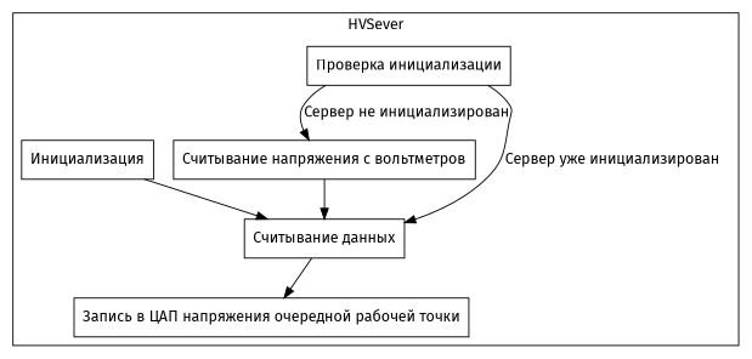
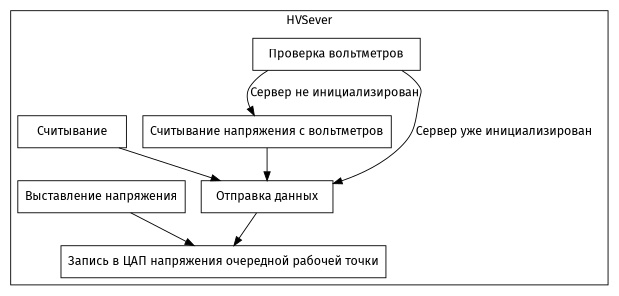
  digraph {
    fontname="Fira Sans"
    node [fontname="Fira Sans" shape=box]
    edge [fontname="Fira Sans"]
-   "Проверка инициализации"
-   "Инициализация"
+   "Проверка инициализации" [label="Проверка вольтметров"]
+   "Инициализация" [label="Считывание"]
+   "Выставление напряжения"
    "Запись в ЦАП напряжения очередной рабочей точки"
    "Считывание напряжения с вольтметров"
-   "Отправка данных" [label="Считывание данных"]
+   "Отправка данных"
    subgraph cluster_1 {
      label=HVSever
      "Проверка инициализации"
      "Инициализация"
+     "Выставление напряжения"
      "Запись в ЦАП напряжения очередной рабочей точки"
      "Считывание напряжения с вольтметров"
      "Отправка данных"
    }
    "Проверка инициализации" -> "Считывание напряжения с вольтметров" [label="Сервер не инициализирован"]
    "Проверка инициализации" -> "Отправка данных" [label="Сервер уже инициализирован"]
    "Инициализация" -> "Отправка данных"
+   "Выставление напряжения" -> "Запись в ЦАП напряжения очередной рабочей точки"
    "Считывание напряжения с вольтметров" -> "Отправка данных"
    "Отправка данных" -> "Запись в ЦАП напряжения очередной рабочей точки"
  }
